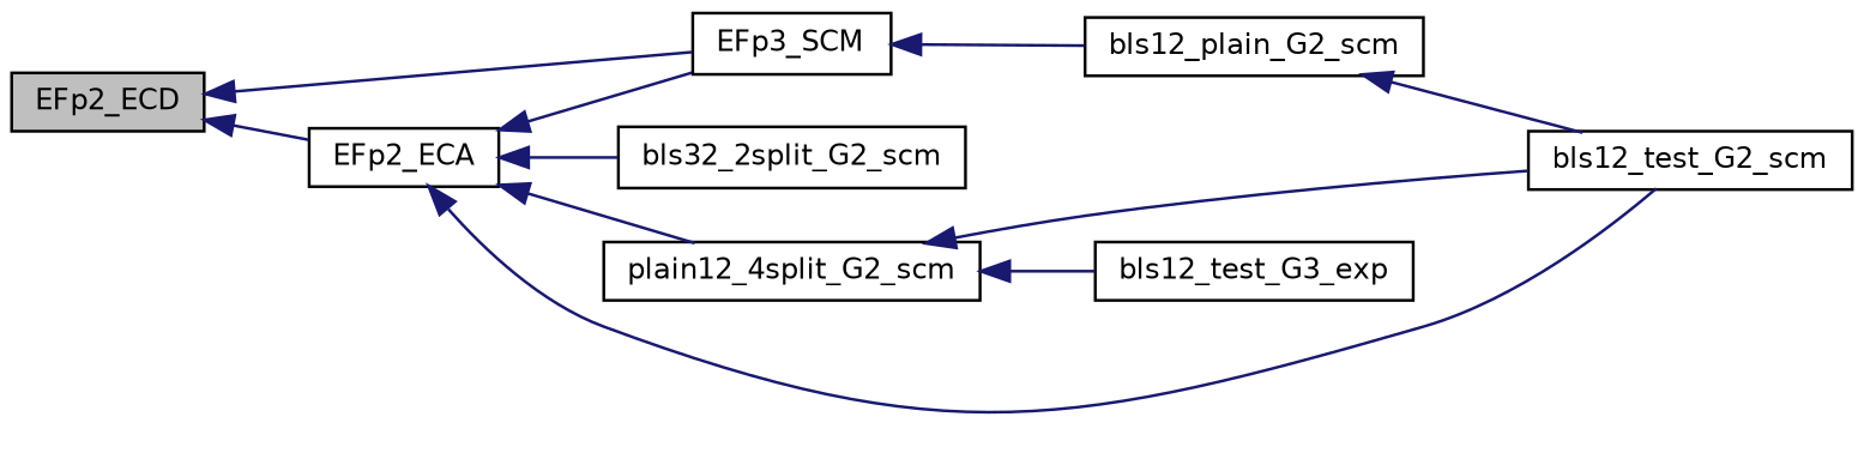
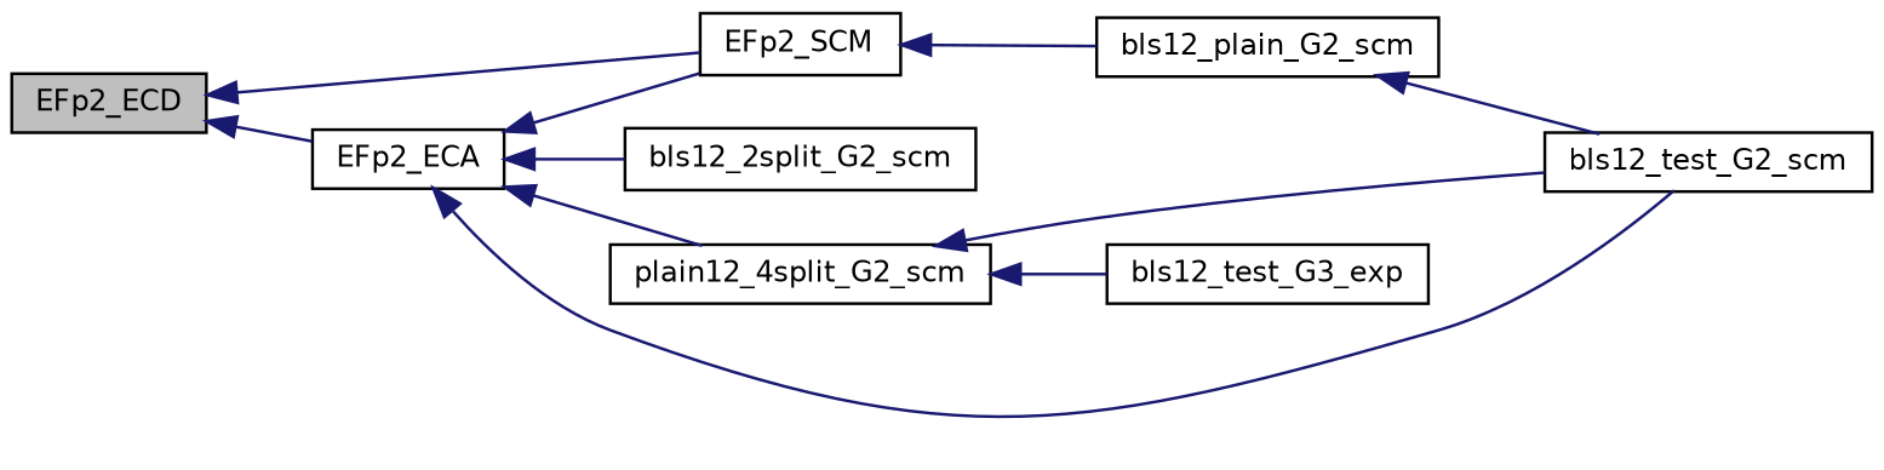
  digraph {
    rankdir=LR
    node [color=black fillcolor=white fontname=Helvetica fontsize=10 shape=record style=filled]
    edge [color=midnightblue dir=back fontname=Helvetica fontsize=10 labelfontname=Helvetica labelfontsize=10 style=solid]
    n1 [fillcolor=grey75 fontcolor=black height=0.2 label=EFp2_ECD width=0.4]
    n2 [height=0.2 label=EFp2_ECA width=0.4]
-   n3 [height=0.2 label=EFp3_SCM width=0.4]
-   n4 [height=0.2 label=bls32_2split_G2_scm width=0.4]
+   n3 [height=0.2 label=EFp2_SCM width=0.4]
+   n4 [height=0.2 label=bls12_2split_G2_scm width=0.4]
    n5 [height=0.2 label=plain12_4split_G2_scm width=0.4]
    n6 [height=0.2 label=bls12_test_G2_scm width=0.4]
    n7 [height=0.2 label=bls12_plain_G2_scm width=0.4]
    n8 [height=0.2 label=bls12_test_G3_exp width=0.4]
    n1 -> n2
    n1 -> n3
    n2 -> n3
    n2 -> n4
    n2 -> n5
    n2 -> n6
    n3 -> n7
    n5 -> n6
    n5 -> n8
    n7 -> n6
  }
